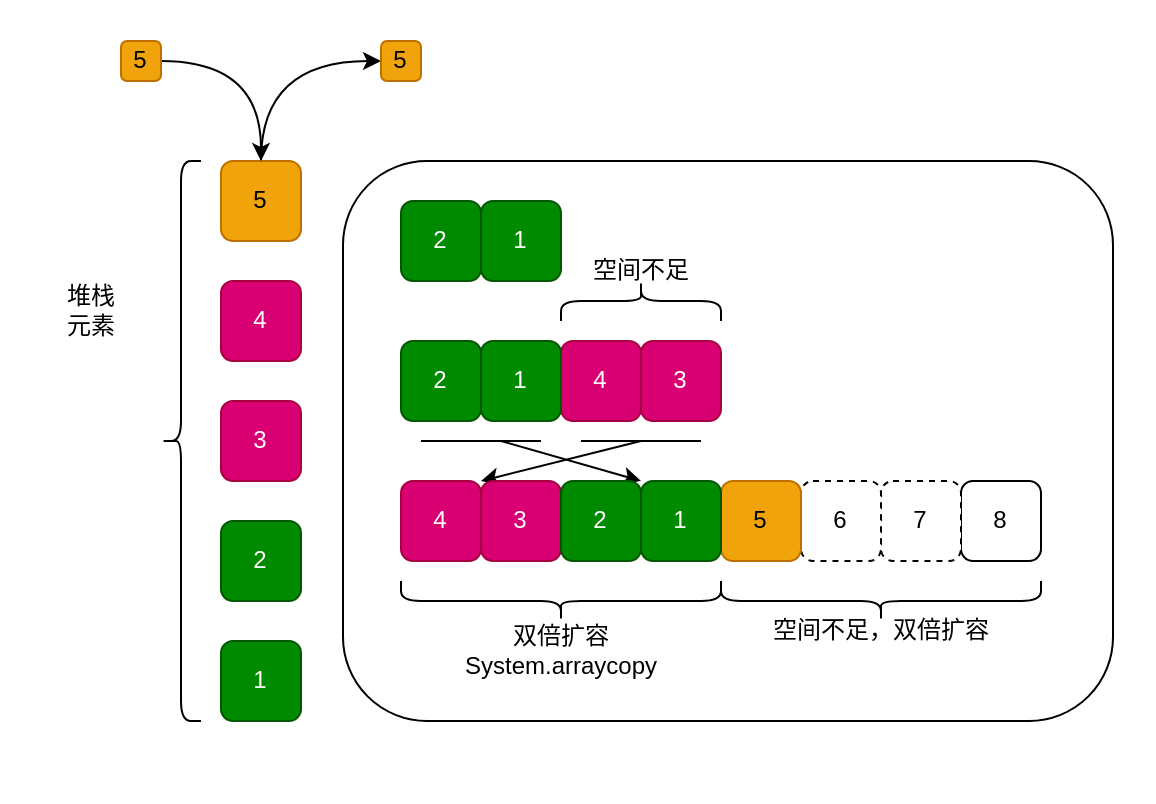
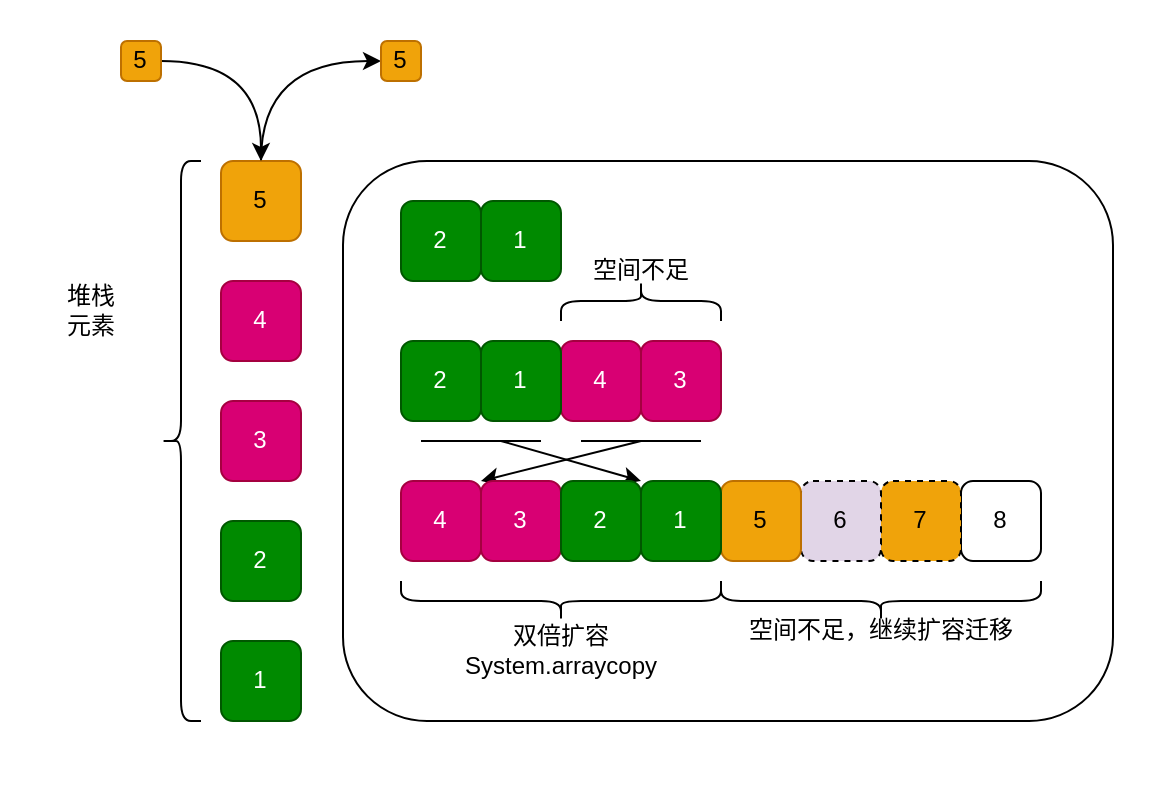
  <mxCell id="0" />
  <mxCell id="1" parent="0" />
  <mxCell id="2" style="edgeStyle=orthogonalEdgeStyle;curved=1;rounded=0;orthogonalLoop=1;jettySize=auto;html=1;entryX=0;entryY=0.5;entryDx=0;entryDy=0;exitX=0.5;exitY=0;exitDx=0;exitDy=0;" edge="1" parent="1" source="3" target="12"><mxGeometry relative="1" as="geometry" /></mxCell>
  <mxCell id="3" value="5" style="whiteSpace=wrap;html=1;aspect=fixed;rounded=1;fillColor=#f0a30a;fontColor=#000000;strokeColor=#BD7000;" vertex="1" parent="1"><mxGeometry x="110" y="80" width="40" height="40" as="geometry" /></mxCell>
  <mxCell id="4" value="4" style="whiteSpace=wrap;html=1;aspect=fixed;rounded=1;fillColor=#d80073;fontColor=#ffffff;strokeColor=#A50040;" vertex="1" parent="1"><mxGeometry x="110" y="140" width="40" height="40" as="geometry" /></mxCell>
  <mxCell id="5" value="3" style="whiteSpace=wrap;html=1;aspect=fixed;rounded=1;fillColor=#d80073;fontColor=#ffffff;strokeColor=#A50040;" vertex="1" parent="1"><mxGeometry x="110" y="200" width="40" height="40" as="geometry" /></mxCell>
  <mxCell id="6" value="2" style="whiteSpace=wrap;html=1;aspect=fixed;rounded=1;fillColor=#008a00;fontColor=#ffffff;strokeColor=#005700;" vertex="1" parent="1"><mxGeometry x="110" y="260" width="40" height="40" as="geometry" /></mxCell>
  <mxCell id="7" value="1" style="whiteSpace=wrap;html=1;aspect=fixed;rounded=1;fillColor=#008a00;fontColor=#ffffff;strokeColor=#005700;" vertex="1" parent="1"><mxGeometry x="110" y="320" width="40" height="40" as="geometry" /></mxCell>
  <mxCell id="8" value="" style="shape=curlyBracket;whiteSpace=wrap;html=1;rounded=1;" vertex="1" parent="1"><mxGeometry x="80" y="80" width="20" height="280" as="geometry" /></mxCell>
  <mxCell id="9" value="堆栈&lt;br&gt;元素" style="text;html=1;align=center;verticalAlign=middle;resizable=0;points=[];autosize=1;strokeColor=none;fillColor=none;" vertex="1" parent="1"><mxGeometry x="20" y="135" width="50" height="40" as="geometry" /></mxCell>
  <mxCell id="10" style="edgeStyle=orthogonalEdgeStyle;rounded=0;orthogonalLoop=1;jettySize=auto;html=1;entryX=0.5;entryY=0;entryDx=0;entryDy=0;curved=1;" edge="1" parent="1" source="11" target="3"><mxGeometry relative="1" as="geometry" /></mxCell>
  <mxCell id="11" value="5" style="whiteSpace=wrap;html=1;aspect=fixed;rounded=1;fillColor=#f0a30a;fontColor=#000000;strokeColor=#BD7000;" vertex="1" parent="1"><mxGeometry x="60" y="20" width="20" height="20" as="geometry" /></mxCell>
  <mxCell id="12" value="5" style="whiteSpace=wrap;html=1;aspect=fixed;rounded=1;fillColor=#f0a30a;fontColor=#000000;strokeColor=#BD7000;" vertex="1" parent="1"><mxGeometry x="190" y="20" width="20" height="20" as="geometry" /></mxCell>
  <mxCell id="13" value="" style="rounded=1;whiteSpace=wrap;html=1;" vertex="1" parent="1"><mxGeometry x="171" y="80" width="385" height="280" as="geometry" /></mxCell>
  <mxCell id="14" value="1" style="whiteSpace=wrap;html=1;aspect=fixed;rounded=1;fillColor=#008a00;fontColor=#ffffff;strokeColor=#005700;" vertex="1" parent="1"><mxGeometry x="240" y="100" width="40" height="40" as="geometry" /></mxCell>
  <mxCell id="15" value="2" style="whiteSpace=wrap;html=1;aspect=fixed;rounded=1;fillColor=#008a00;fontColor=#ffffff;strokeColor=#005700;" vertex="1" parent="1"><mxGeometry x="200" y="100" width="40" height="40" as="geometry" /></mxCell>
  <mxCell id="16" value="4" style="whiteSpace=wrap;html=1;aspect=fixed;rounded=1;fillColor=#d80073;fontColor=#ffffff;strokeColor=#A50040;" vertex="1" parent="1"><mxGeometry x="280" y="170" width="40" height="40" as="geometry" /></mxCell>
  <mxCell id="17" value="3" style="whiteSpace=wrap;html=1;aspect=fixed;rounded=1;fillColor=#d80073;fontColor=#ffffff;strokeColor=#A50040;" vertex="1" parent="1"><mxGeometry x="320" y="170" width="40" height="40" as="geometry" /></mxCell>
  <mxCell id="18" value="" style="endArrow=none;html=1;rounded=0;curved=1;" edge="1" parent="1"><mxGeometry width="50" height="50" relative="1" as="geometry"><mxPoint x="290" y="220" as="sourcePoint" /><mxPoint x="350" y="220" as="targetPoint" /></mxGeometry></mxCell>
  <mxCell id="19" value="" style="endArrow=none;html=1;rounded=0;curved=1;" edge="1" parent="1"><mxGeometry width="50" height="50" relative="1" as="geometry"><mxPoint x="210" y="220" as="sourcePoint" /><mxPoint x="270" y="220" as="targetPoint" /></mxGeometry></mxCell>
  <mxCell id="20" value="" style="endArrow=classic;html=1;rounded=0;curved=1;entryX=0;entryY=0;entryDx=0;entryDy=0;" edge="1" parent="1"><mxGeometry width="50" height="50" relative="1" as="geometry"><mxPoint x="320" y="220" as="sourcePoint" /><mxPoint x="240" y="240" as="targetPoint" /></mxGeometry></mxCell>
  <mxCell id="21" value="" style="endArrow=classic;html=1;rounded=0;curved=1;entryX=0;entryY=0;entryDx=0;entryDy=0;" edge="1" parent="1"><mxGeometry width="50" height="50" relative="1" as="geometry"><mxPoint x="250" y="220" as="sourcePoint" /><mxPoint x="320" y="240" as="targetPoint" /></mxGeometry></mxCell>
  <mxCell id="22" value="" style="shape=curlyBracket;whiteSpace=wrap;html=1;rounded=1;rotation=90;" vertex="1" parent="1"><mxGeometry x="310" y="110" width="20" height="80" as="geometry" /></mxCell>
  <mxCell id="23" value="空间不足" style="text;html=1;align=center;verticalAlign=middle;resizable=0;points=[];autosize=1;strokeColor=none;fillColor=none;" vertex="1" parent="1"><mxGeometry x="285" y="120" width="70" height="30" as="geometry" /></mxCell>
  <mxCell id="24" value="" style="shape=curlyBracket;whiteSpace=wrap;html=1;rounded=1;rotation=-90;" vertex="1" parent="1"><mxGeometry x="270" y="220" width="20" height="160" as="geometry" /></mxCell>
  <mxCell id="25" value="8" style="whiteSpace=wrap;html=1;aspect=fixed;rounded=1;dashed=0;" vertex="1" parent="1"><mxGeometry x="480" y="240" width="40" height="40" as="geometry" /></mxCell>
- <mxCell id="26" value="7" style="whiteSpace=wrap;html=1;aspect=fixed;rounded=1;dashed=1;" vertex="1" parent="1"><mxGeometry x="440" y="240" width="40" height="40" as="geometry" /></mxCell>
- <mxCell id="27" value="6" style="whiteSpace=wrap;html=1;aspect=fixed;rounded=1;dashed=1;" vertex="1" parent="1"><mxGeometry x="400" y="240" width="40" height="40" as="geometry" /></mxCell>
+ <mxCell id="26" value="7" style="whiteSpace=wrap;html=1;aspect=fixed;rounded=1;dashed=1;fillColor=#f0a30a;" vertex="1" parent="1"><mxGeometry x="440" y="240" width="40" height="40" as="geometry" /></mxCell>
+ <mxCell id="27" value="6" style="whiteSpace=wrap;html=1;aspect=fixed;rounded=1;dashed=1;fillColor=#e1d5e7;" vertex="1" parent="1"><mxGeometry x="400" y="240" width="40" height="40" as="geometry" /></mxCell>
  <mxCell id="28" value="5" style="whiteSpace=wrap;html=1;aspect=fixed;rounded=1;fillColor=#f0a30a;strokeColor=#BD7000;fontColor=#000000;" vertex="1" parent="1"><mxGeometry x="360" y="240" width="40" height="40" as="geometry" /></mxCell>
  <mxCell id="29" value="1" style="whiteSpace=wrap;html=1;aspect=fixed;rounded=1;fillColor=#008a00;fontColor=#ffffff;strokeColor=#005700;" vertex="1" parent="1"><mxGeometry x="320" y="240" width="40" height="40" as="geometry" /></mxCell>
  <mxCell id="30" value="3" style="whiteSpace=wrap;html=1;aspect=fixed;rounded=1;fillColor=#d80073;fontColor=#ffffff;strokeColor=#A50040;" vertex="1" parent="1"><mxGeometry x="240" y="240" width="40" height="40" as="geometry" /></mxCell>
  <mxCell id="31" value="2" style="whiteSpace=wrap;html=1;aspect=fixed;rounded=1;fillColor=#008a00;fontColor=#ffffff;strokeColor=#005700;" vertex="1" parent="1"><mxGeometry x="280" y="240" width="40" height="40" as="geometry" /></mxCell>
  <mxCell id="32" value="4" style="whiteSpace=wrap;html=1;aspect=fixed;rounded=1;fillColor=#d80073;fontColor=#ffffff;strokeColor=#A50040;" vertex="1" parent="1"><mxGeometry x="200" y="240" width="40" height="40" as="geometry" /></mxCell>
  <mxCell id="33" value="2" style="whiteSpace=wrap;html=1;aspect=fixed;rounded=1;fillColor=#008a00;fontColor=#ffffff;strokeColor=#005700;" vertex="1" parent="1"><mxGeometry x="200" y="170" width="40" height="40" as="geometry" /></mxCell>
  <mxCell id="34" value="1" style="whiteSpace=wrap;html=1;aspect=fixed;rounded=1;fillColor=#008a00;fontColor=#ffffff;strokeColor=#005700;" vertex="1" parent="1"><mxGeometry x="240" y="170" width="40" height="40" as="geometry" /></mxCell>
  <mxCell id="35" value="双倍扩容&lt;br&gt;System.arraycopy" style="text;html=1;align=center;verticalAlign=middle;resizable=0;points=[];autosize=1;strokeColor=none;fillColor=none;" vertex="1" parent="1"><mxGeometry x="220" y="305" width="120" height="40" as="geometry" /></mxCell>
  <mxCell id="36" value="" style="shape=curlyBracket;whiteSpace=wrap;html=1;rounded=1;rotation=-90;" vertex="1" parent="1"><mxGeometry x="430" y="220" width="20" height="160" as="geometry" /></mxCell>
- <mxCell id="37" value="空间不足，双倍扩容" style="text;html=1;align=center;verticalAlign=middle;resizable=0;points=[];autosize=1;strokeColor=none;fillColor=none;" vertex="1" parent="1"><mxGeometry x="360" y="300" width="160" height="30" as="geometry" /></mxCell>
+ <mxCell id="37" value="空间不足，继续扩容迁移" style="text;html=1;align=center;verticalAlign=middle;resizable=0;points=[];autosize=1;strokeColor=none;fillColor=none;" vertex="1" parent="1"><mxGeometry x="360" y="300" width="160" height="30" as="geometry" /></mxCell>
